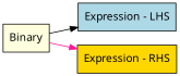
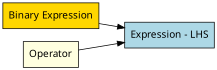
  digraph {
    fontname="Noto Sans"
    rankdir=LR
    node [fillcolor=gold fontname="Noto Sans" shape=box style=filled]
    edge [color=black fontname="Noto Sans" fontsize=10]
+   n1 [label="Binary Expression"]
    n2 [fillcolor=lightblue label="Expression - LHS"]
-   n3 [fillcolor=lightyellow label=Binary]
-   n4 [label="Expression - RHS"]
+   n3 [fillcolor=lightyellow label=Operator]
+   n1 -> n2
    n3 -> n2
-   n3 -> n4 [color=deeppink]
  }
